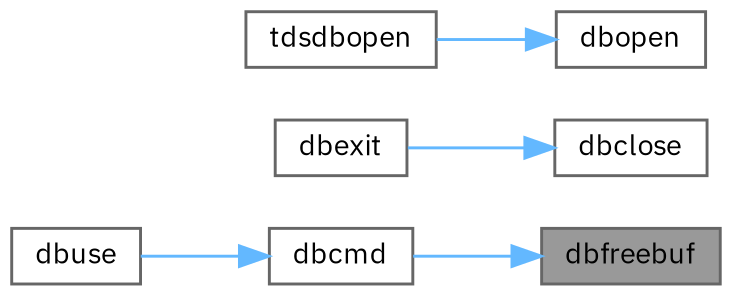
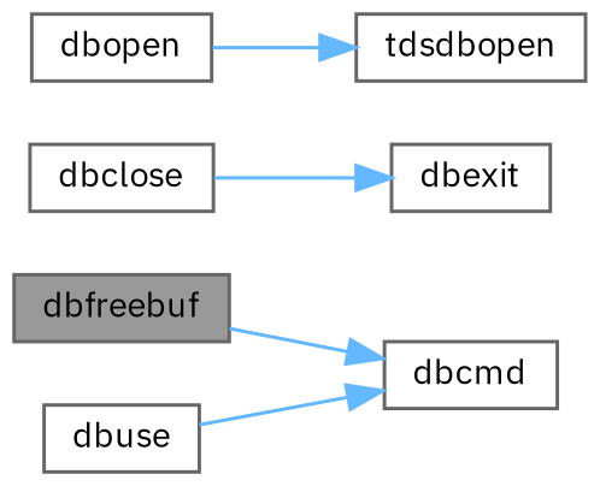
  digraph {
    fontname="IBM Plex Sans"
    rankdir=RL
    node [color=grey40 fillcolor=white fontname="IBM Plex Sans" fontsize=10 shape=box style=filled]
    edge [color=steelblue1 dir=back fontname="IBM Plex Sans" fontsize=10 labelfontname=Helvetica labelfontsize=10 style=solid]
    n1 [color=gray40 fillcolor=grey60 fontcolor=black height=0.2 label=dbfreebuf width=0.4]
    n2 [height=0.2 label=dbcmd width=0.4]
    n3 [height=0.2 label=dbclose width=0.4]
    n4 [height=0.2 label=dbexit width=0.4]
    n5 [height=0.2 label=dbuse width=0.4]
    n6 [height=0.2 label=tdsdbopen width=0.4]
    n7 [height=0.2 label=dbopen width=0.4]
-   n1 -> n2
+   n2 -> n1
    n2 -> n5
-   n3 -> n4
-   n7 -> n6
+   n4 -> n3
+   n6 -> n7
  }
